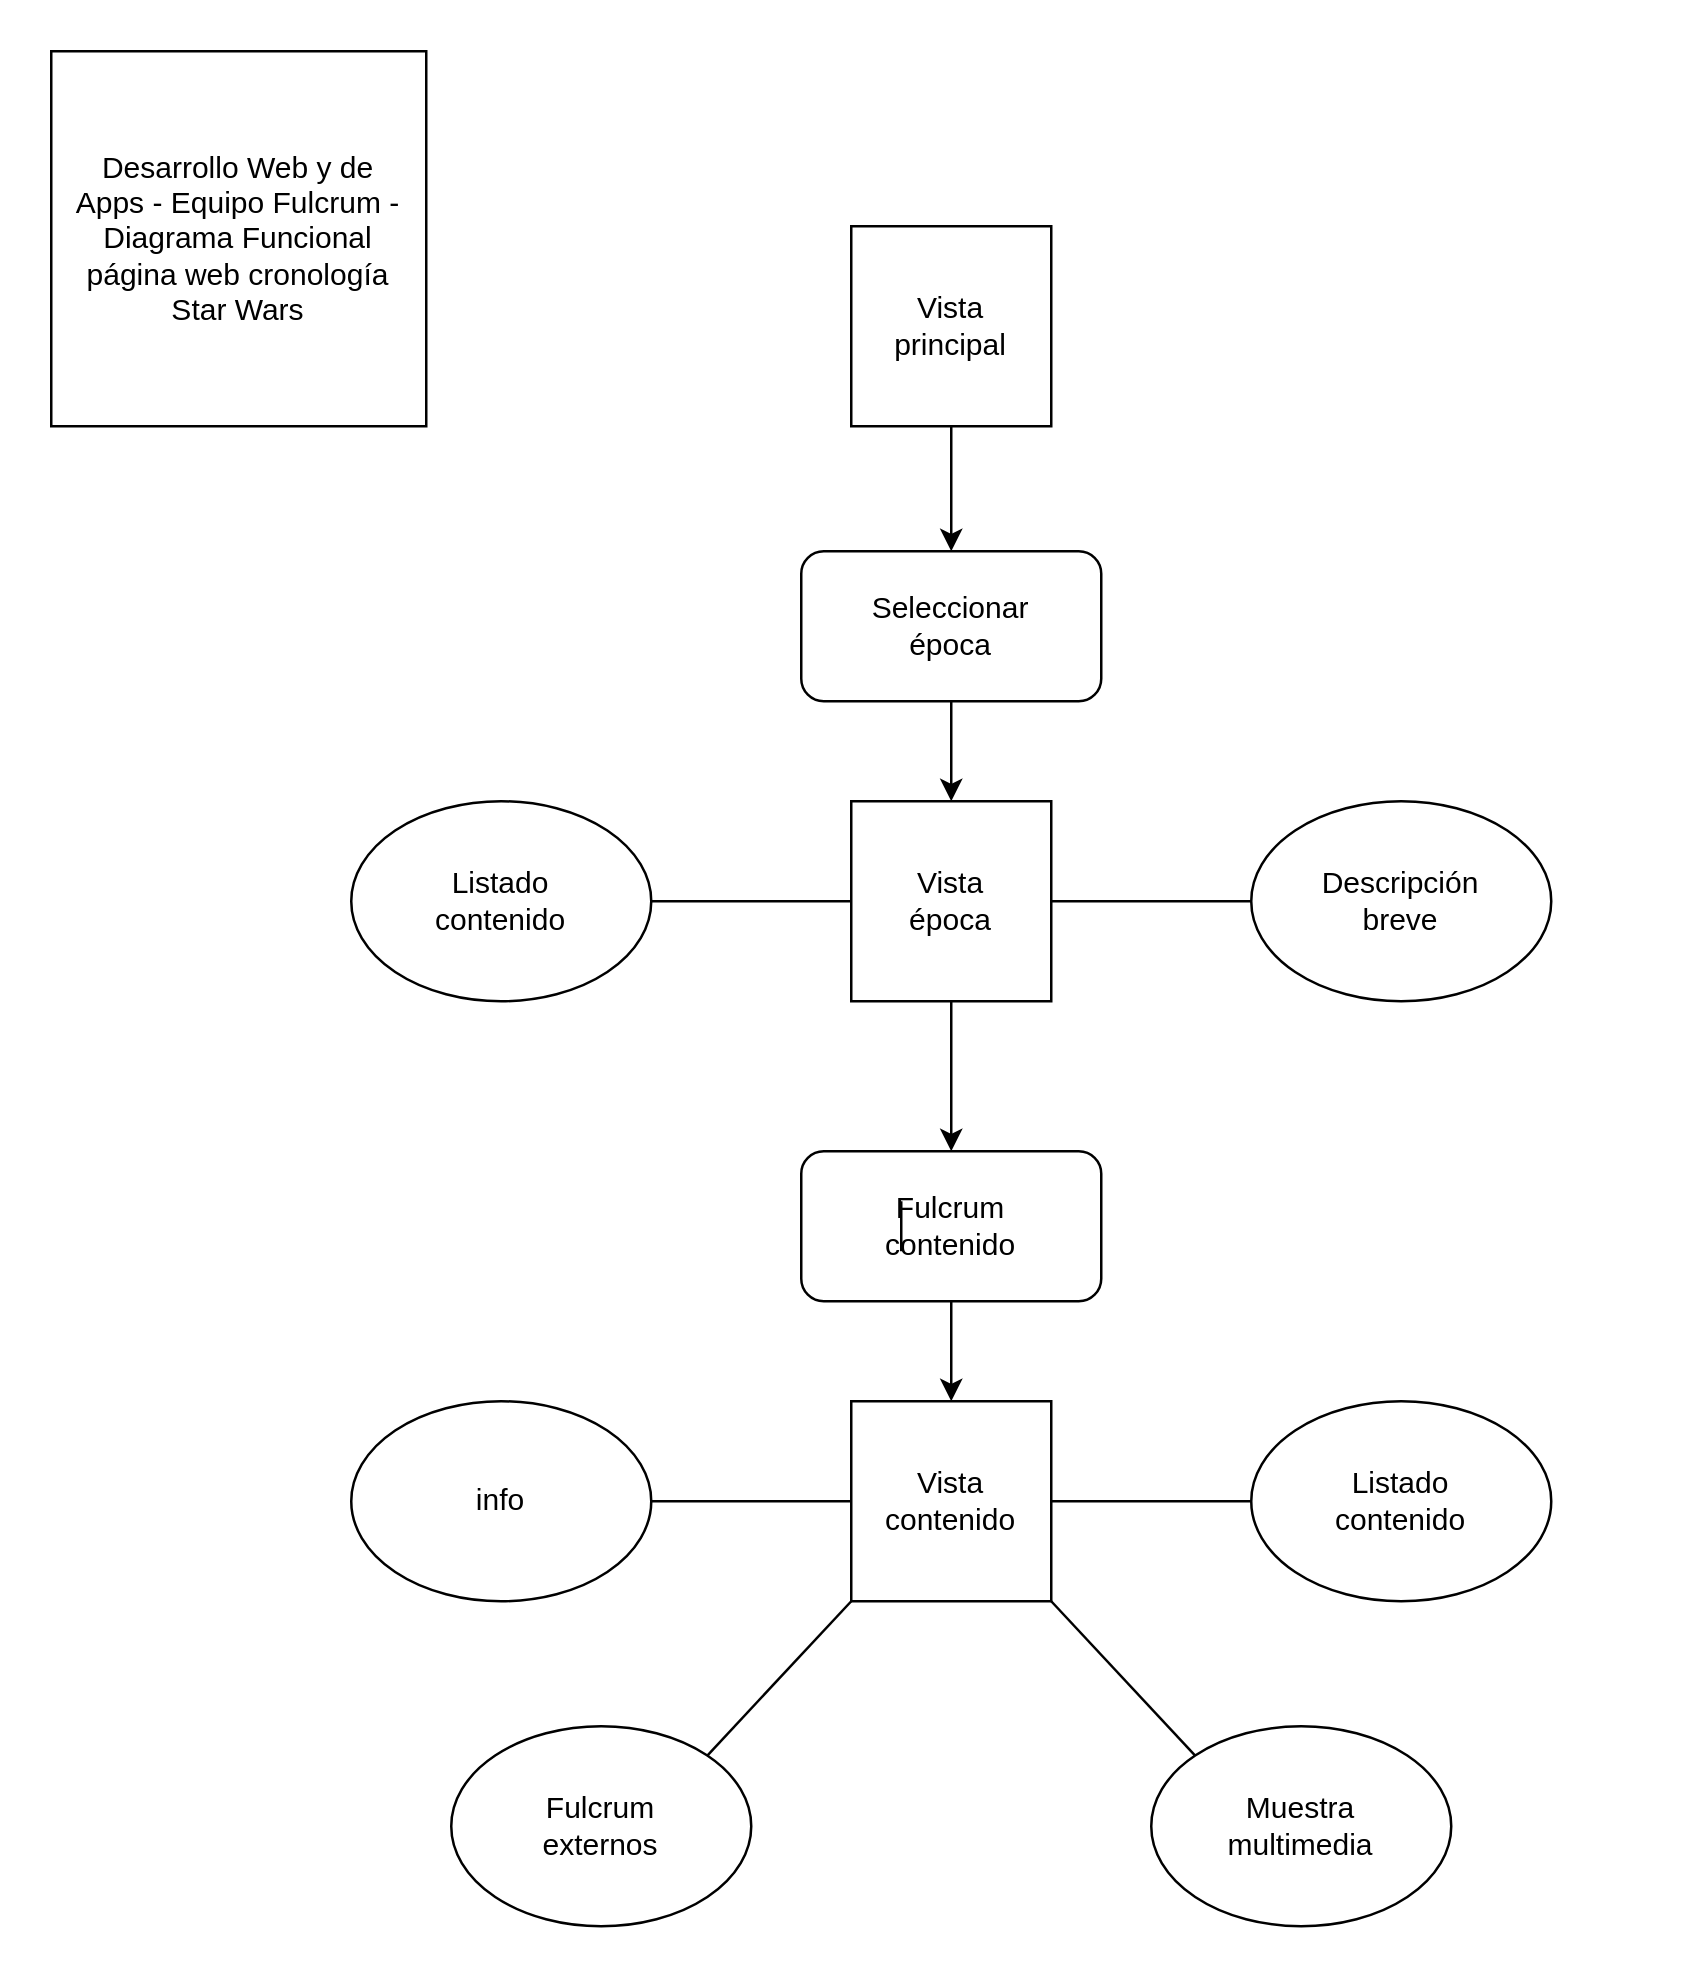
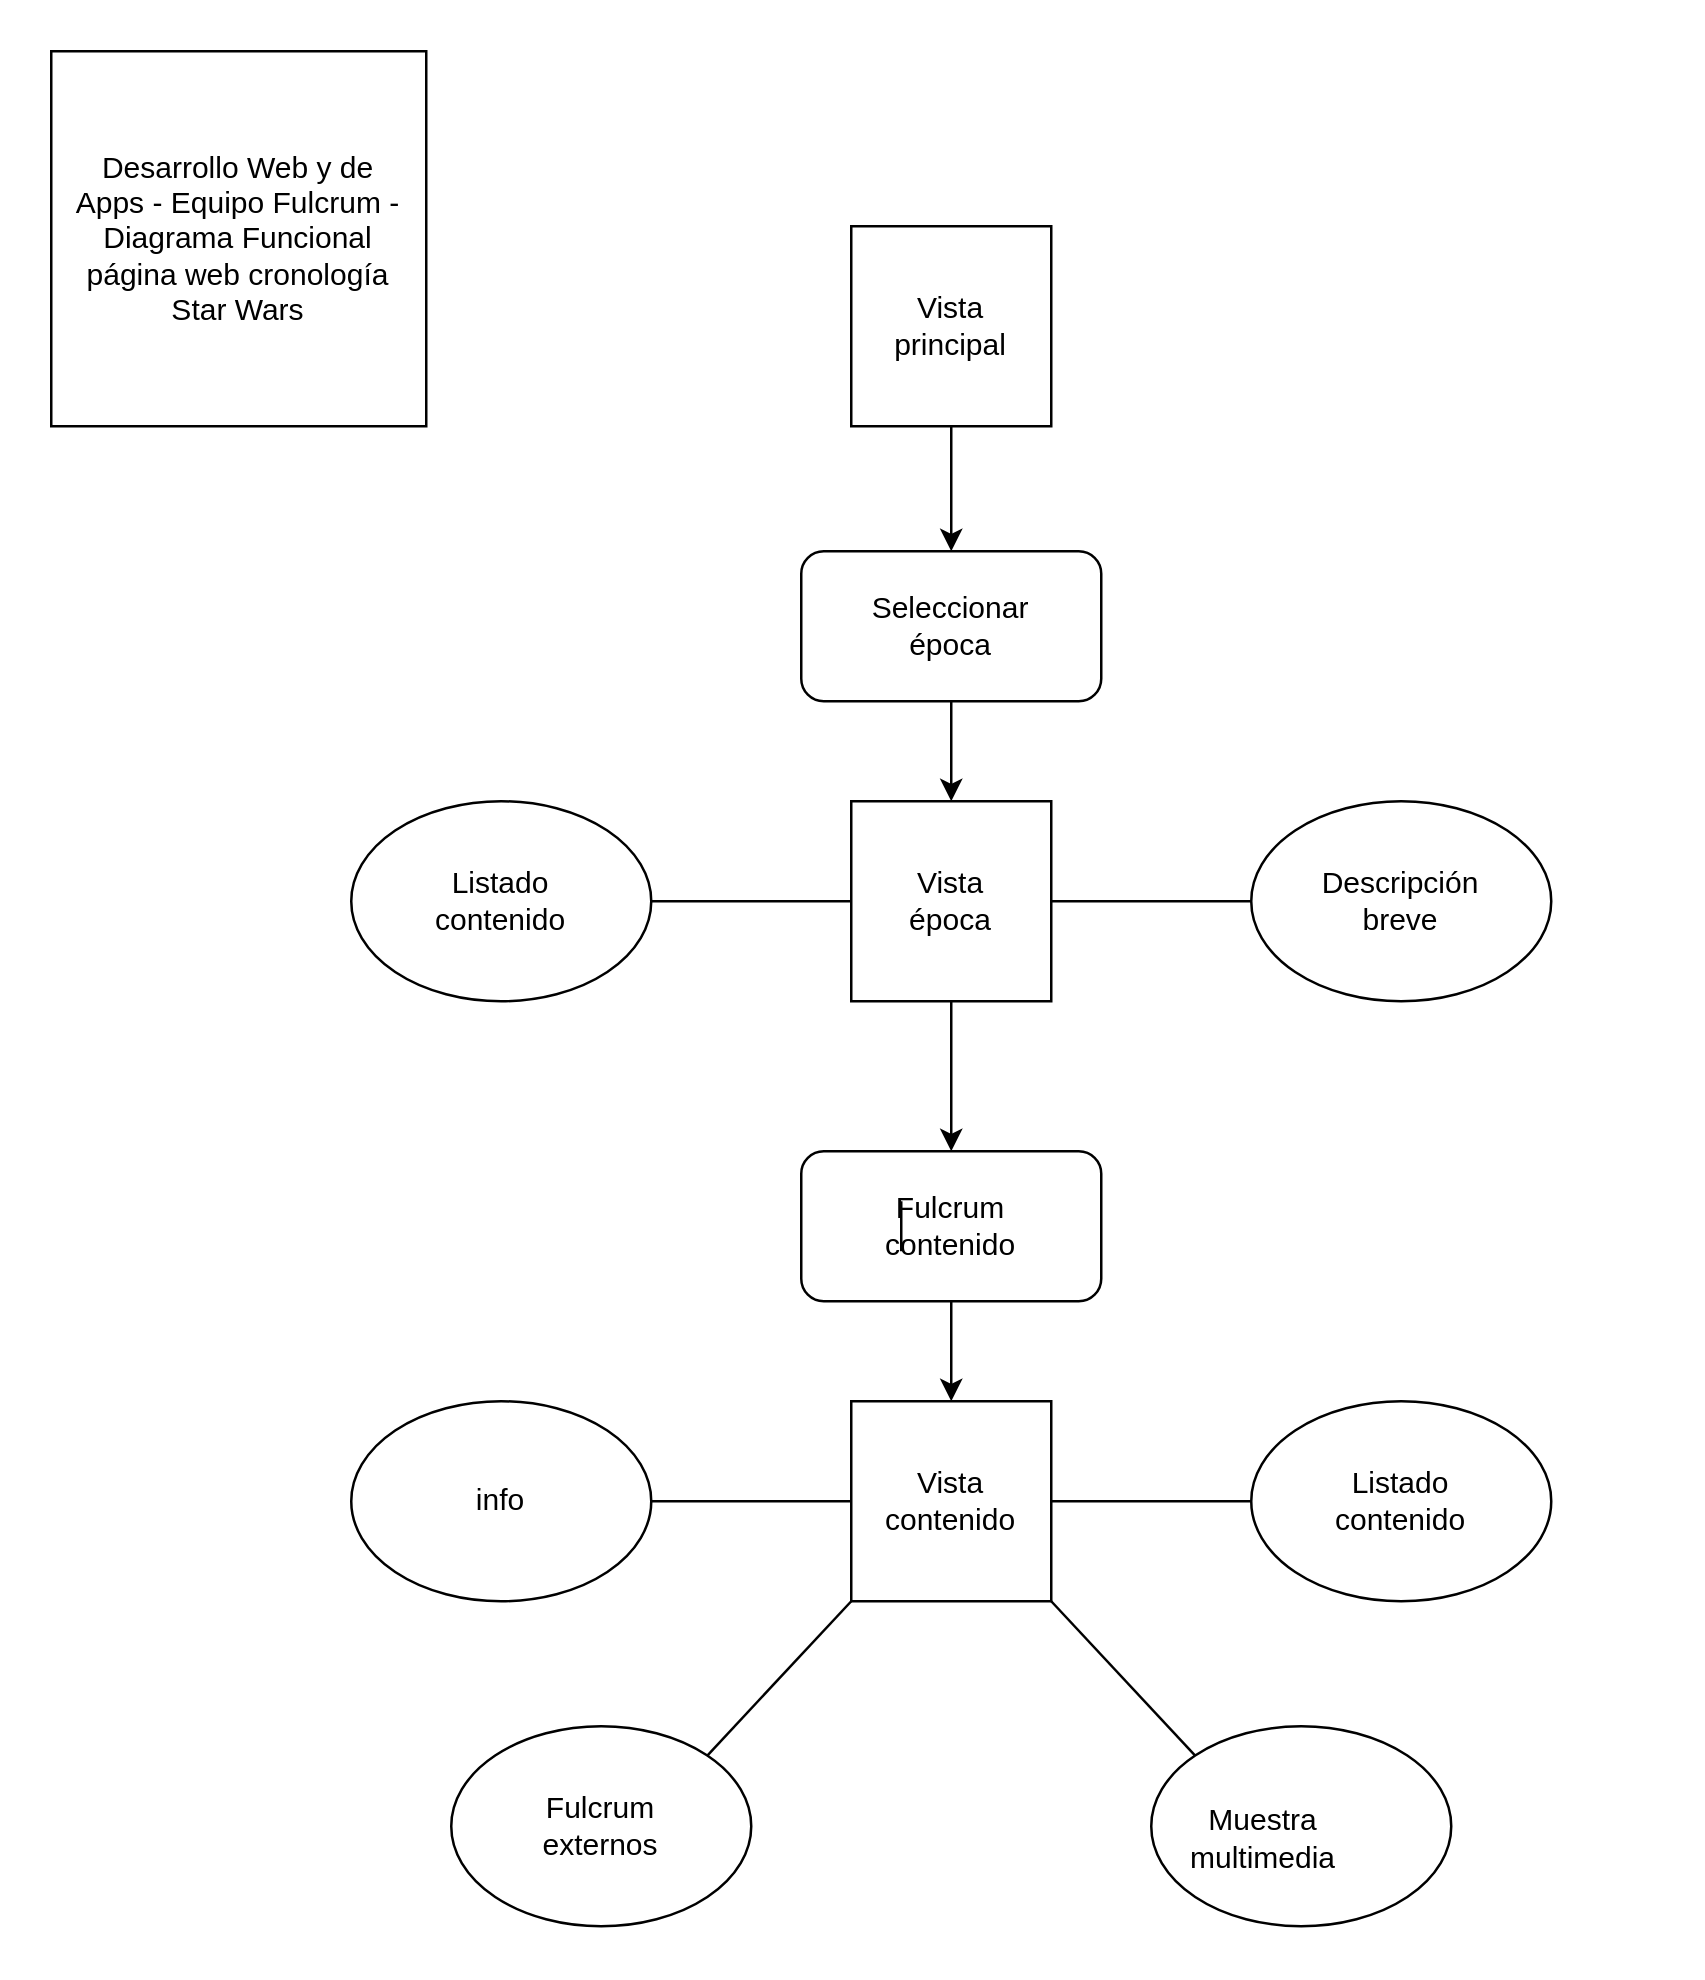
  <mxCell id="0" />
  <mxCell id="1" parent="0" />
  <mxCell id="2" value="" style="endArrow=classic;html=1;exitX=0.5;exitY=1;exitDx=0;exitDy=0;entryX=0.5;entryY=0;entryDx=0;entryDy=0;" edge="1" parent="1" source="45" target="42"><mxGeometry width="50" height="50" relative="1" as="geometry"><mxPoint x="370" y="420" as="sourcePoint" /><mxPoint x="420" y="370" as="targetPoint" /></mxGeometry></mxCell>
  <mxCell id="3" value="" style="endArrow=classic;html=1;exitX=0.5;exitY=1;exitDx=0;exitDy=0;entryX=0.5;entryY=0;entryDx=0;entryDy=0;" edge="1" parent="1" source="42" target="39"><mxGeometry width="50" height="50" relative="1" as="geometry"><mxPoint x="320" y="340" as="sourcePoint" /><mxPoint x="380" y="310" as="targetPoint" /></mxGeometry></mxCell>
  <mxCell id="4" value="" style="endArrow=classic;html=1;exitX=0.5;exitY=1;exitDx=0;exitDy=0;entryX=0.5;entryY=0;entryDx=0;entryDy=0;" edge="1" parent="1" source="39" target="35"><mxGeometry width="50" height="50" relative="1" as="geometry"><mxPoint x="390" y="240" as="sourcePoint" /><mxPoint x="390" y="320" as="targetPoint" /></mxGeometry></mxCell>
  <mxCell id="5" style="rounded=0;orthogonalLoop=1;jettySize=auto;html=1;exitX=0;exitY=0.5;exitDx=0;exitDy=0;entryX=1;entryY=0.5;entryDx=0;entryDy=0;endArrow=none;endFill=0;" edge="1" parent="1" source="9" target="19"><mxGeometry relative="1" as="geometry" /></mxCell>
  <mxCell id="6" style="rounded=0;orthogonalLoop=1;jettySize=auto;html=1;entryX=0;entryY=0.5;entryDx=0;entryDy=0;endArrow=none;endFill=0;" edge="1" parent="1" source="9" target="22"><mxGeometry relative="1" as="geometry" /></mxCell>
  <mxCell id="7" style="rounded=0;orthogonalLoop=1;jettySize=auto;html=1;exitX=0;exitY=1;exitDx=0;exitDy=0;entryX=1;entryY=0;entryDx=0;entryDy=0;endArrow=none;endFill=0;" edge="1" parent="1" source="9" target="25"><mxGeometry relative="1" as="geometry" /></mxCell>
  <mxCell id="8" style="edgeStyle=none;rounded=0;orthogonalLoop=1;jettySize=auto;html=1;exitX=1;exitY=1;exitDx=0;exitDy=0;entryX=0;entryY=0;entryDx=0;entryDy=0;endArrow=none;endFill=0;" edge="1" parent="1" source="9" target="28"><mxGeometry relative="1" as="geometry" /></mxCell>
  <mxCell id="9" value="" style="whiteSpace=wrap;html=1;aspect=fixed;" vertex="1" parent="1"><mxGeometry x="340" y="560" width="80" height="80" as="geometry" /></mxCell>
  <mxCell id="10" value="Vista contenido" style="text;html=1;strokeColor=none;fillColor=none;align=center;verticalAlign=middle;whiteSpace=wrap;rounded=0;" vertex="1" parent="1"><mxGeometry x="360" y="590" width="40" height="20" as="geometry" /></mxCell>
  <mxCell id="11" value="" style="endArrow=classic;html=1;exitX=0.5;exitY=1;exitDx=0;exitDy=0;entryX=0.5;entryY=0;entryDx=0;entryDy=0;" edge="1" parent="1" source="35" target="9"><mxGeometry width="50" height="50" relative="1" as="geometry"><mxPoint x="380" y="400" as="sourcePoint" /><mxPoint x="380" y="440" as="targetPoint" /></mxGeometry></mxCell>
  <mxCell id="12" style="rounded=0;orthogonalLoop=1;jettySize=auto;html=1;entryX=1;entryY=0.5;entryDx=0;entryDy=0;endArrow=none;endFill=0;" edge="1" parent="1" source="32" target="39"><mxGeometry relative="1" as="geometry" /></mxCell>
  <mxCell id="13" value="" style="group" vertex="1" connectable="0" parent="1"><mxGeometry x="140" y="320" width="120" height="80" as="geometry" /></mxCell>
  <mxCell id="14" value="" style="group" vertex="1" connectable="0" parent="13"><mxGeometry width="120" height="80" as="geometry" /></mxCell>
  <mxCell id="15" value="" style="ellipse;whiteSpace=wrap;html=1;" vertex="1" parent="14"><mxGeometry width="120" height="80" as="geometry" /></mxCell>
  <mxCell id="16" value="Listado contenido" style="text;html=1;strokeColor=none;fillColor=none;align=center;verticalAlign=middle;whiteSpace=wrap;rounded=0;" vertex="1" parent="14"><mxGeometry x="40" y="30" width="40" height="20" as="geometry" /></mxCell>
  <mxCell id="17" style="rounded=0;orthogonalLoop=1;jettySize=auto;html=1;entryX=0;entryY=0.5;entryDx=0;entryDy=0;endArrow=none;endFill=0;" edge="1" parent="1" source="15" target="39"><mxGeometry relative="1" as="geometry" /></mxCell>
  <mxCell id="18" value="" style="group" vertex="1" connectable="0" parent="1"><mxGeometry x="140" y="560" width="120" height="80" as="geometry" /></mxCell>
  <mxCell id="19" value="" style="ellipse;whiteSpace=wrap;html=1;" vertex="1" parent="18"><mxGeometry width="120" height="80" as="geometry" /></mxCell>
  <mxCell id="20" value="info" style="text;html=1;strokeColor=none;fillColor=none;align=center;verticalAlign=middle;whiteSpace=wrap;rounded=0;" vertex="1" parent="18"><mxGeometry x="40" y="30" width="40" height="20" as="geometry" /></mxCell>
  <mxCell id="21" value="" style="group" vertex="1" connectable="0" parent="1"><mxGeometry x="500" y="560" width="120" height="80" as="geometry" /></mxCell>
  <mxCell id="22" value="" style="ellipse;whiteSpace=wrap;html=1;" vertex="1" parent="21"><mxGeometry width="120" height="80" as="geometry" /></mxCell>
  <mxCell id="23" value="Listado contenido" style="text;html=1;strokeColor=none;fillColor=none;align=center;verticalAlign=middle;whiteSpace=wrap;rounded=0;" vertex="1" parent="21"><mxGeometry x="40" y="30" width="40" height="20" as="geometry" /></mxCell>
  <mxCell id="24" value="" style="group" vertex="1" connectable="0" parent="1"><mxGeometry x="180" y="690" width="120" height="80" as="geometry" /></mxCell>
  <mxCell id="25" value="" style="ellipse;whiteSpace=wrap;html=1;" vertex="1" parent="24"><mxGeometry width="120" height="80" as="geometry" /></mxCell>
  <mxCell id="26" value="Fulcrum externos" style="text;html=1;strokeColor=none;fillColor=none;align=center;verticalAlign=middle;whiteSpace=wrap;rounded=0;" vertex="1" parent="24"><mxGeometry x="40" y="30" width="40" height="20" as="geometry" /></mxCell>
  <mxCell id="27" value="" style="group" vertex="1" connectable="0" parent="1"><mxGeometry x="460" y="690" width="120" height="80" as="geometry" /></mxCell>
  <mxCell id="28" value="" style="ellipse;whiteSpace=wrap;html=1;" vertex="1" parent="27"><mxGeometry width="120" height="80" as="geometry" /></mxCell>
- <mxCell id="29" value="Muestra multimedia" style="text;html=1;strokeColor=none;fillColor=none;align=center;verticalAlign=middle;whiteSpace=wrap;rounded=0;" vertex="1" parent="27"><mxGeometry x="40" y="30" width="40" height="20" as="geometry" /></mxCell>
+ <mxCell id="29" value="Muestra multimedia" style="text;html=1;strokeColor=none;fillColor=none;align=center;verticalAlign=middle;whiteSpace=wrap;rounded=0;" vertex="1" parent="27"><mxGeometry x="25" y="35" width="40" height="20" as="geometry" /></mxCell>
  <mxCell id="30" value="" style="group" vertex="1" connectable="0" parent="1"><mxGeometry x="540" y="320" width="120" height="80" as="geometry" /></mxCell>
  <mxCell id="31" value="" style="group" vertex="1" connectable="0" parent="30"><mxGeometry x="-40" width="120" height="80" as="geometry" /></mxCell>
  <mxCell id="32" value="" style="ellipse;whiteSpace=wrap;html=1;" vertex="1" parent="31"><mxGeometry width="120" height="80" as="geometry" /></mxCell>
  <mxCell id="33" value="Descripción breve" style="text;html=1;strokeColor=none;fillColor=none;align=center;verticalAlign=middle;whiteSpace=wrap;rounded=0;" vertex="1" parent="31"><mxGeometry x="40" y="30" width="40" height="20" as="geometry" /></mxCell>
  <mxCell id="34" value="" style="group" vertex="1" connectable="0" parent="1"><mxGeometry x="320" y="460" width="120" height="60" as="geometry" /></mxCell>
  <mxCell id="35" value="" style="rounded=1;whiteSpace=wrap;html=1;" vertex="1" parent="34"><mxGeometry width="120" height="60" as="geometry" /></mxCell>
  <mxCell id="36" value="Fulcrum contenido" style="text;html=1;strokeColor=none;fillColor=none;align=center;verticalAlign=middle;whiteSpace=wrap;rounded=0;" vertex="1" parent="34"><mxGeometry x="40" y="20" width="40" height="20" as="geometry" /></mxCell>
  <mxCell id="37" style="edgeStyle=orthogonalEdgeStyle;rounded=0;orthogonalLoop=1;jettySize=auto;html=1;exitX=0;exitY=0;exitDx=0;exitDy=0;entryX=0;entryY=1;entryDx=0;entryDy=0;endArrow=none;endFill=0;" edge="1" parent="34" source="36" target="36"><mxGeometry relative="1" as="geometry" /></mxCell>
  <mxCell id="38" value="" style="group" vertex="1" connectable="0" parent="1"><mxGeometry x="340" y="320" width="80" height="80" as="geometry" /></mxCell>
  <mxCell id="39" value="" style="whiteSpace=wrap;html=1;aspect=fixed;" vertex="1" parent="38"><mxGeometry width="80" height="80" as="geometry" /></mxCell>
  <mxCell id="40" value="Vista época" style="text;html=1;strokeColor=none;fillColor=none;align=center;verticalAlign=middle;whiteSpace=wrap;rounded=0;" vertex="1" parent="38"><mxGeometry x="20" y="30" width="40" height="20" as="geometry" /></mxCell>
  <mxCell id="41" value="" style="group" vertex="1" connectable="0" parent="1"><mxGeometry x="320" y="220" width="120" height="60" as="geometry" /></mxCell>
  <mxCell id="42" value="" style="rounded=1;whiteSpace=wrap;html=1;" vertex="1" parent="41"><mxGeometry width="120" height="60" as="geometry" /></mxCell>
  <mxCell id="43" value="Seleccionar época" style="text;html=1;strokeColor=none;fillColor=none;align=center;verticalAlign=middle;whiteSpace=wrap;rounded=0;" vertex="1" parent="41"><mxGeometry x="40" y="20" width="40" height="20" as="geometry" /></mxCell>
  <mxCell id="44" value="" style="group" vertex="1" connectable="0" parent="1"><mxGeometry x="340" y="90" width="80" height="80" as="geometry" /></mxCell>
  <mxCell id="45" value="" style="whiteSpace=wrap;html=1;aspect=fixed;" vertex="1" parent="44"><mxGeometry width="80" height="80" as="geometry" /></mxCell>
  <mxCell id="46" value="Vista principal" style="text;html=1;strokeColor=none;fillColor=none;align=center;verticalAlign=middle;whiteSpace=wrap;rounded=0;" vertex="1" parent="44"><mxGeometry x="20" y="30" width="40" height="20" as="geometry" /></mxCell>
  <mxCell id="47" value="" style="group" vertex="1" connectable="0" parent="1"><mxGeometry x="20" y="20" width="150" height="150" as="geometry" /></mxCell>
  <mxCell id="48" value="" style="whiteSpace=wrap;html=1;aspect=fixed;" vertex="1" parent="47"><mxGeometry width="150" height="150" as="geometry" /></mxCell>
  <mxCell id="49" value="Desarrollo Web y de Apps - Equipo Fulcrum - Diagrama Funcional página web cronología Star Wars" style="text;html=1;strokeColor=none;fillColor=none;align=center;verticalAlign=middle;whiteSpace=wrap;rounded=0;" vertex="1" parent="47"><mxGeometry x="5" y="25" width="140" height="100" as="geometry" /></mxCell>
